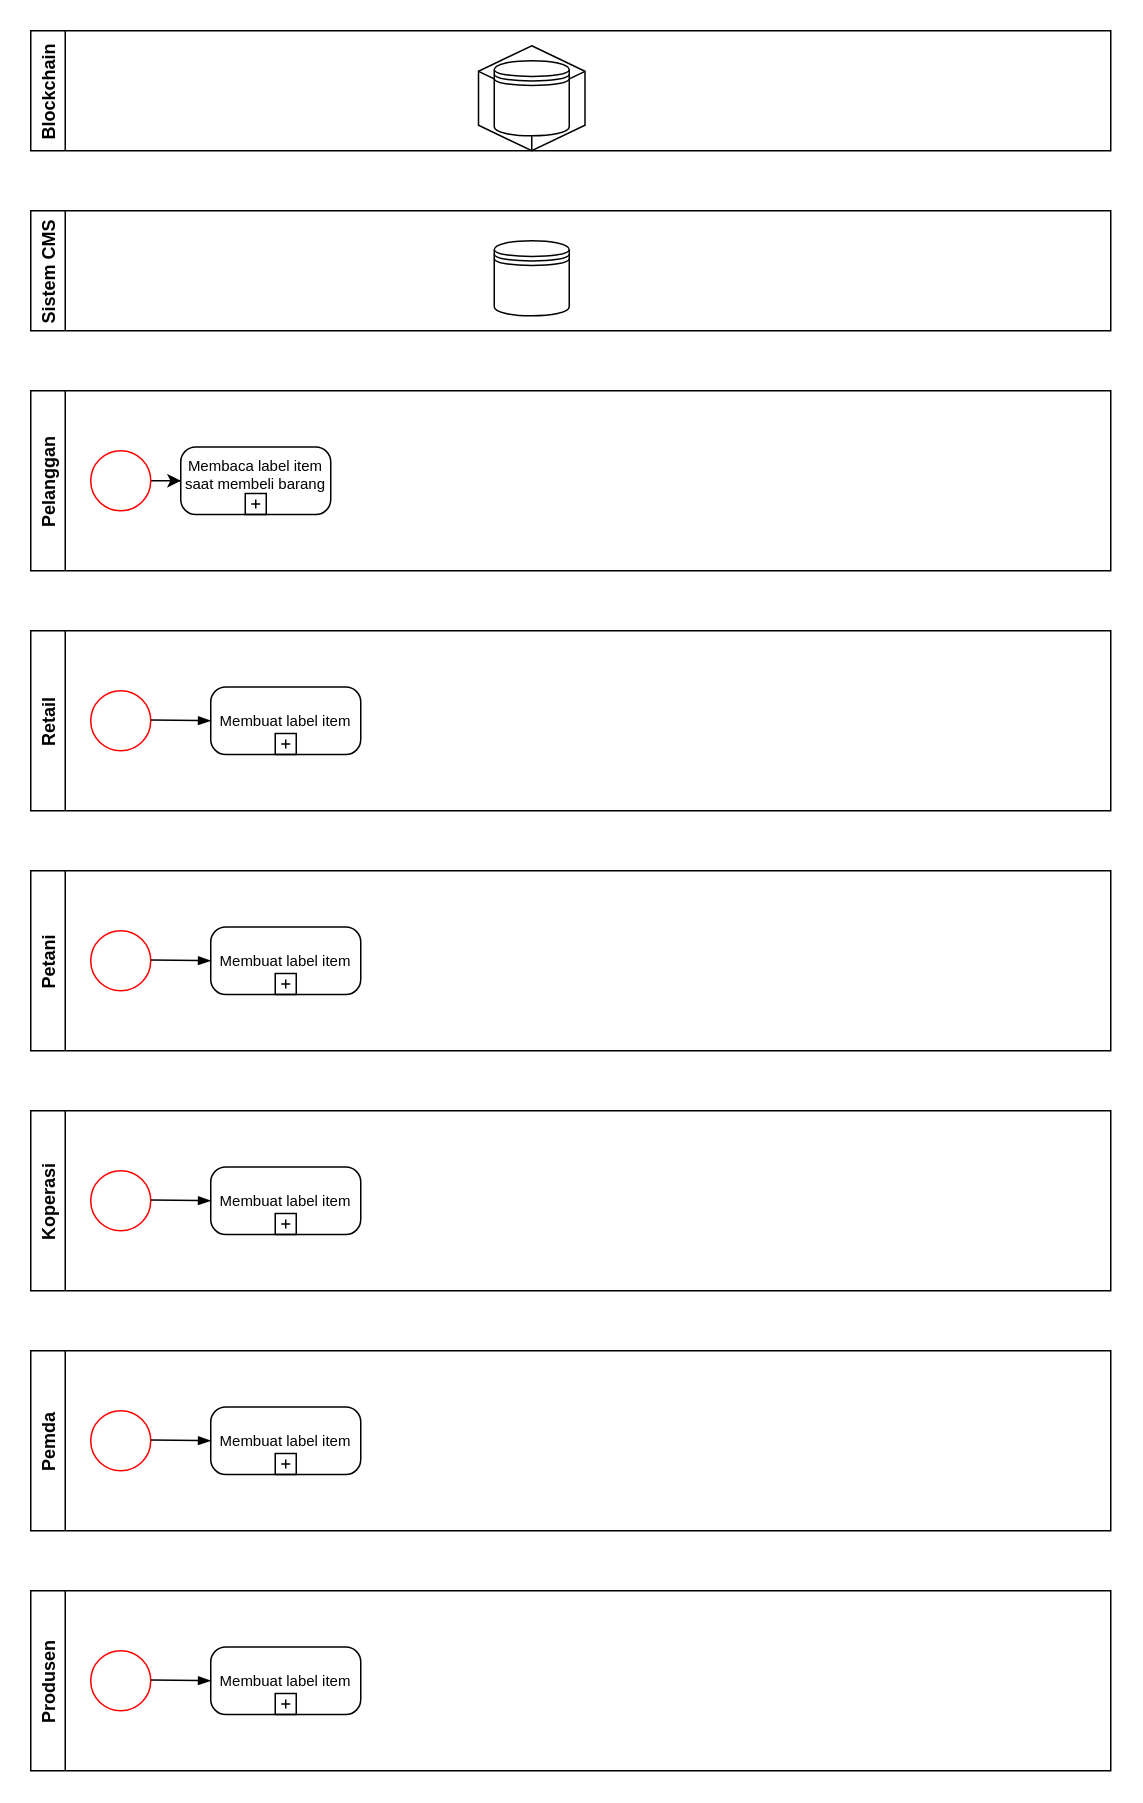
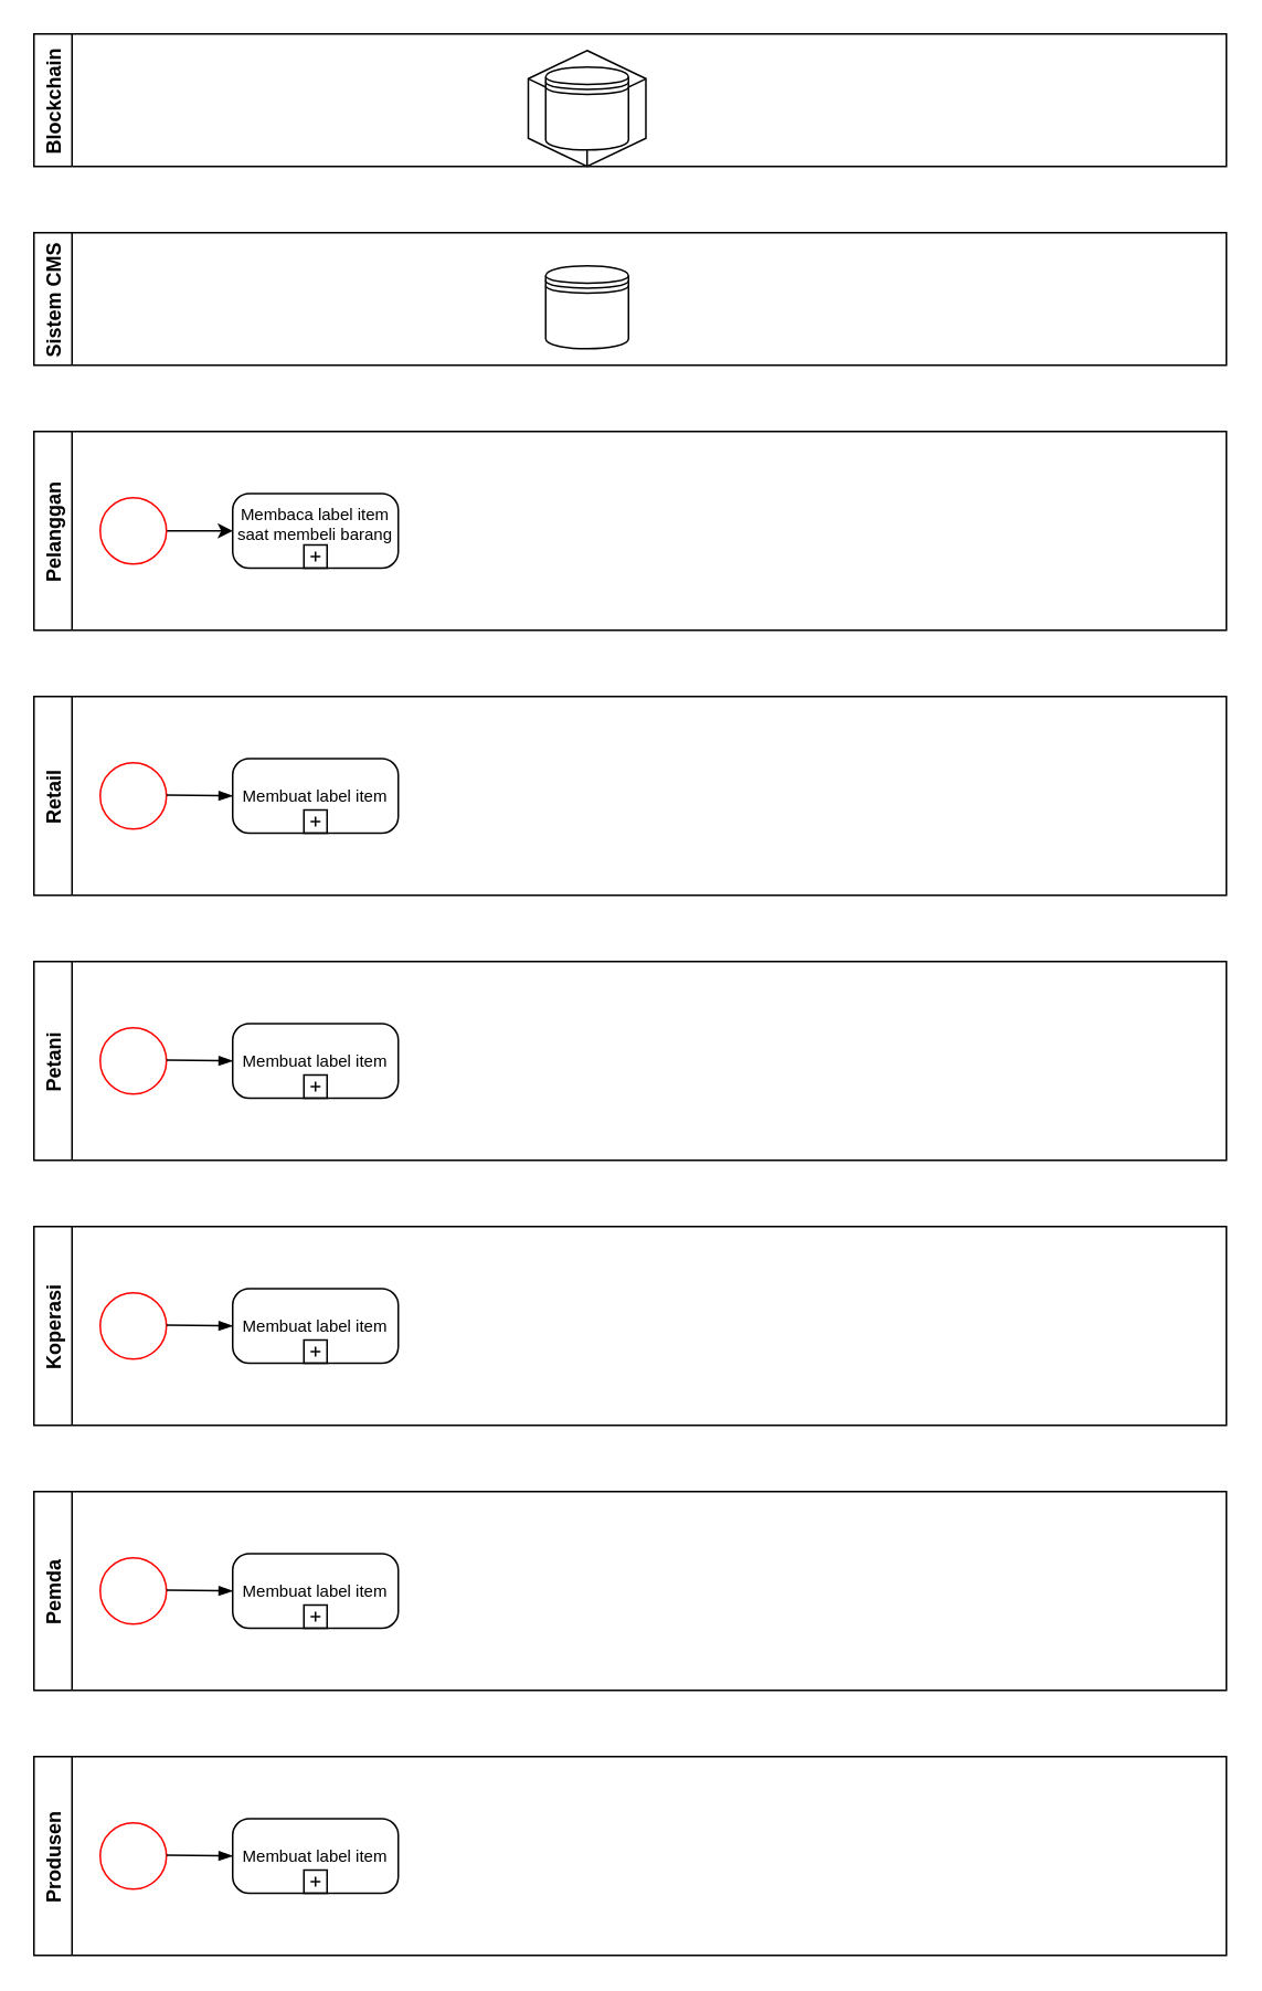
  <mxCell id="0" />
  <mxCell id="1" parent="0" />
  <mxCell id="2" value="Pemda" style="swimlane;horizontal=0;" vertex="1" parent="1"><mxGeometry x="20" y="900" width="720" height="120" as="geometry" /></mxCell>
  <mxCell id="3" value="" style="ellipse;whiteSpace=wrap;html=1;aspect=fixed;strokeColor=#FF0000;" vertex="1" parent="2"><mxGeometry x="40" y="40" width="40" height="40" as="geometry" /></mxCell>
  <mxCell id="4" value="Membuat label item" style="points=[[0.25,0,0],[0.5,0,0],[0.75,0,0],[1,0.25,0],[1,0.5,0],[1,0.75,0],[0.75,1,0],[0.5,1,0],[0.25,1,0],[0,0.75,0],[0,0.5,0],[0,0.25,0]];shape=mxgraph.bpmn.task;whiteSpace=wrap;rectStyle=rounded;size=10;taskMarker=abstract;isLoopSub=1;fontSize=10;" vertex="1" parent="2"><mxGeometry x="120" y="37.5" width="100" height="45" as="geometry" /></mxCell>
  <mxCell id="5" value="" style="fontSize=12;html=1;endArrow=blockThin;endFill=1;rounded=0;entryX=0;entryY=0.5;entryDx=0;entryDy=0;entryPerimeter=0;" edge="1" parent="2" target="4"><mxGeometry width="160" relative="1" as="geometry"><mxPoint x="80" y="59.5" as="sourcePoint" /><mxPoint x="160" y="-700.5" as="targetPoint" /></mxGeometry></mxCell>
  <mxCell id="6" value="Koperasi" style="swimlane;horizontal=0;" vertex="1" parent="1"><mxGeometry x="20" y="740" width="720" height="120" as="geometry" /></mxCell>
  <mxCell id="7" value="" style="ellipse;whiteSpace=wrap;html=1;aspect=fixed;strokeColor=#FF0000;" vertex="1" parent="6"><mxGeometry x="40" y="40" width="40" height="40" as="geometry" /></mxCell>
  <mxCell id="8" value="Membuat label item" style="points=[[0.25,0,0],[0.5,0,0],[0.75,0,0],[1,0.25,0],[1,0.5,0],[1,0.75,0],[0.75,1,0],[0.5,1,0],[0.25,1,0],[0,0.75,0],[0,0.5,0],[0,0.25,0]];shape=mxgraph.bpmn.task;whiteSpace=wrap;rectStyle=rounded;size=10;taskMarker=abstract;isLoopSub=1;fontSize=10;" vertex="1" parent="6"><mxGeometry x="120" y="37.5" width="100" height="45" as="geometry" /></mxCell>
  <mxCell id="9" value="" style="fontSize=12;html=1;endArrow=blockThin;endFill=1;rounded=0;entryX=0;entryY=0.5;entryDx=0;entryDy=0;entryPerimeter=0;" edge="1" parent="6" target="8"><mxGeometry width="160" relative="1" as="geometry"><mxPoint x="80" y="59.5" as="sourcePoint" /><mxPoint x="160" y="-700.5" as="targetPoint" /></mxGeometry></mxCell>
  <mxCell id="10" value="Petani" style="swimlane;horizontal=0;startSize=23;" vertex="1" parent="1"><mxGeometry x="20" y="580" width="720" height="120" as="geometry" /></mxCell>
  <mxCell id="11" value="" style="ellipse;whiteSpace=wrap;html=1;aspect=fixed;strokeColor=#FF0000;" vertex="1" parent="10"><mxGeometry x="40" y="40" width="40" height="40" as="geometry" /></mxCell>
  <mxCell id="12" value="Membuat label item" style="points=[[0.25,0,0],[0.5,0,0],[0.75,0,0],[1,0.25,0],[1,0.5,0],[1,0.75,0],[0.75,1,0],[0.5,1,0],[0.25,1,0],[0,0.75,0],[0,0.5,0],[0,0.25,0]];shape=mxgraph.bpmn.task;whiteSpace=wrap;rectStyle=rounded;size=10;taskMarker=abstract;isLoopSub=1;fontSize=10;" vertex="1" parent="10"><mxGeometry x="120" y="37.5" width="100" height="45" as="geometry" /></mxCell>
  <mxCell id="13" value="" style="fontSize=12;html=1;endArrow=blockThin;endFill=1;rounded=0;entryX=0;entryY=0.5;entryDx=0;entryDy=0;entryPerimeter=0;" edge="1" parent="10" target="12"><mxGeometry width="160" relative="1" as="geometry"><mxPoint x="80" y="59.5" as="sourcePoint" /><mxPoint x="160" y="-700.5" as="targetPoint" /></mxGeometry></mxCell>
  <mxCell id="14" value="Produsen" style="swimlane;horizontal=0;startSize=23;" vertex="1" parent="1"><mxGeometry x="20" y="1060" width="720" height="120" as="geometry" /></mxCell>
  <mxCell id="15" value="" style="ellipse;whiteSpace=wrap;html=1;aspect=fixed;strokeColor=#FF0000;" vertex="1" parent="14"><mxGeometry x="40" y="40" width="40" height="40" as="geometry" /></mxCell>
  <mxCell id="16" value="Membuat label item" style="points=[[0.25,0,0],[0.5,0,0],[0.75,0,0],[1,0.25,0],[1,0.5,0],[1,0.75,0],[0.75,1,0],[0.5,1,0],[0.25,1,0],[0,0.75,0],[0,0.5,0],[0,0.25,0]];shape=mxgraph.bpmn.task;whiteSpace=wrap;rectStyle=rounded;size=10;taskMarker=abstract;isLoopSub=1;fontSize=10;" vertex="1" parent="14"><mxGeometry x="120" y="37.5" width="100" height="45" as="geometry" /></mxCell>
  <mxCell id="17" value="" style="fontSize=12;html=1;endArrow=blockThin;endFill=1;rounded=0;entryX=0;entryY=0.5;entryDx=0;entryDy=0;entryPerimeter=0;" edge="1" parent="14" target="16"><mxGeometry width="160" relative="1" as="geometry"><mxPoint x="80" y="59.5" as="sourcePoint" /><mxPoint x="240" y="59.5" as="targetPoint" /></mxGeometry></mxCell>
  <mxCell id="18" value="Retail" style="swimlane;horizontal=0;startSize=23;" vertex="1" parent="1"><mxGeometry x="20" y="420" width="720" height="120" as="geometry" /></mxCell>
  <mxCell id="19" value="" style="ellipse;whiteSpace=wrap;html=1;aspect=fixed;strokeColor=#FF0000;" vertex="1" parent="18"><mxGeometry x="40" y="40" width="40" height="40" as="geometry" /></mxCell>
  <mxCell id="20" value="Membuat label item" style="points=[[0.25,0,0],[0.5,0,0],[0.75,0,0],[1,0.25,0],[1,0.5,0],[1,0.75,0],[0.75,1,0],[0.5,1,0],[0.25,1,0],[0,0.75,0],[0,0.5,0],[0,0.25,0]];shape=mxgraph.bpmn.task;whiteSpace=wrap;rectStyle=rounded;size=10;taskMarker=abstract;isLoopSub=1;fontSize=10;" vertex="1" parent="18"><mxGeometry x="120" y="37.5" width="100" height="45" as="geometry" /></mxCell>
  <mxCell id="21" value="" style="fontSize=12;html=1;endArrow=blockThin;endFill=1;rounded=0;entryX=0;entryY=0.5;entryDx=0;entryDy=0;entryPerimeter=0;" edge="1" parent="18" target="20"><mxGeometry width="160" relative="1" as="geometry"><mxPoint x="80" y="59.5" as="sourcePoint" /><mxPoint x="160" y="-700.5" as="targetPoint" /></mxGeometry></mxCell>
  <mxCell id="22" value="Sistem CMS" style="swimlane;horizontal=0;startSize=23;" vertex="1" parent="1"><mxGeometry x="20" y="140" width="720" height="80" as="geometry" /></mxCell>
  <mxCell id="23" value="" style="shape=datastore;whiteSpace=wrap;html=1;labelPosition=center;verticalLabelPosition=bottom;align=center;verticalAlign=top;" vertex="1" parent="22"><mxGeometry x="309" y="20" width="50" height="50" as="geometry" /></mxCell>
  <mxCell id="24" value="Blockchain" style="swimlane;horizontal=0;startSize=23;" vertex="1" parent="1"><mxGeometry x="20" width="720" height="80" as="geometry" y="20" /></mxCell>
  <mxCell id="25" value="" style="html=1;whiteSpace=wrap;shape=isoCube2;backgroundOutline=1;isoAngle=15;" vertex="1" parent="24"><mxGeometry x="298.5" y="10" width="71" height="70" as="geometry" /></mxCell>
  <mxCell id="26" value="" style="shape=datastore;whiteSpace=wrap;html=1;labelPosition=center;verticalLabelPosition=bottom;align=center;verticalAlign=top;" vertex="1" parent="24"><mxGeometry x="309" y="20" width="50" height="50" as="geometry" /></mxCell>
  <mxCell id="27" value="Pelanggan" style="swimlane;horizontal=0;startSize=23;" vertex="1" parent="1"><mxGeometry x="20" y="260" width="720" height="120" as="geometry" /></mxCell>
- <mxCell id="28" value="Membaca label item saat membeli barang" style="points=[[0.25,0,0],[0.5,0,0],[0.75,0,0],[1,0.25,0],[1,0.5,0],[1,0.75,0],[0.75,1,0],[0.5,1,0],[0.25,1,0],[0,0.75,0],[0,0.5,0],[0,0.25,0]];shape=mxgraph.bpmn.task;whiteSpace=wrap;rectStyle=rounded;size=10;taskMarker=abstract;isLoopSub=1;fontSize=10;verticalAlign=top;" vertex="1" parent="27"><mxGeometry x="100" y="37.5" width="100" height="45" as="geometry" /></mxCell>
+ <mxCell id="28" value="Membaca label item saat membeli barang" style="points=[[0.25,0,0],[0.5,0,0],[0.75,0,0],[1,0.25,0],[1,0.5,0],[1,0.75,0],[0.75,1,0],[0.5,1,0],[0.25,1,0],[0,0.75,0],[0,0.5,0],[0,0.25,0]];shape=mxgraph.bpmn.task;whiteSpace=wrap;rectStyle=rounded;size=10;taskMarker=abstract;isLoopSub=1;fontSize=10;verticalAlign=top;" vertex="1" parent="27"><mxGeometry x="120" y="37.5" width="100" height="45" as="geometry" /></mxCell>
  <mxCell id="29" style="edgeStyle=orthogonalEdgeStyle;rounded=0;orthogonalLoop=1;jettySize=auto;html=1;exitX=1;exitY=0.5;exitDx=0;exitDy=0;" edge="1" parent="27" source="30" target="28"><mxGeometry relative="1" as="geometry" /></mxCell>
  <mxCell id="30" value="" style="ellipse;whiteSpace=wrap;html=1;aspect=fixed;strokeColor=#FF0000;" vertex="1" parent="27"><mxGeometry x="40" y="40" width="40" height="40" as="geometry" /></mxCell>
